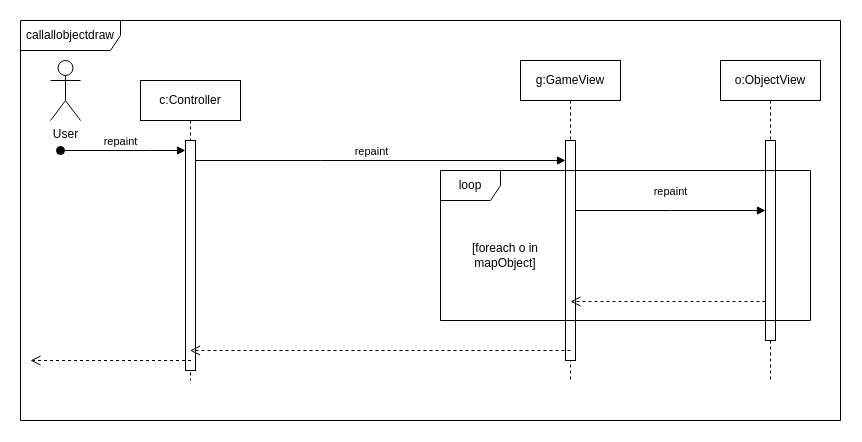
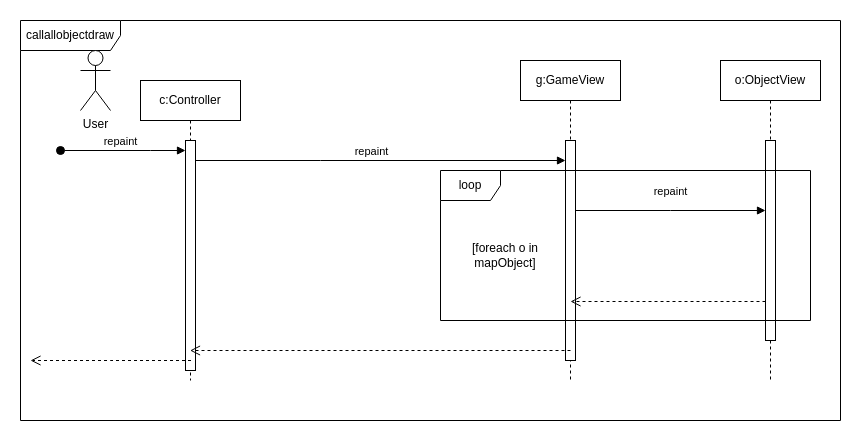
  <mxCell id="0" />
  <mxCell id="1" parent="0" />
  <mxCell id="2" value="c:Controller" style="shape=umlLifeline;perimeter=lifelinePerimeter;whiteSpace=wrap;html=1;container=0;dropTarget=0;collapsible=0;recursiveResize=0;outlineConnect=0;portConstraint=eastwest;newEdgeStyle={&quot;edgeStyle&quot;:&quot;elbowEdgeStyle&quot;,&quot;elbow&quot;:&quot;vertical&quot;,&quot;curved&quot;:0,&quot;rounded&quot;:0};" parent="1" vertex="1"><mxGeometry x="140" y="80" width="100" height="300" as="geometry" /></mxCell>
  <mxCell id="3" value="" style="html=1;points=[];perimeter=orthogonalPerimeter;outlineConnect=0;targetShapes=umlLifeline;portConstraint=eastwest;newEdgeStyle={&quot;edgeStyle&quot;:&quot;elbowEdgeStyle&quot;,&quot;elbow&quot;:&quot;vertical&quot;,&quot;curved&quot;:0,&quot;rounded&quot;:0};" parent="2" vertex="1"><mxGeometry x="45" y="60" width="10" height="230" as="geometry" /></mxCell>
  <mxCell id="4" value="repaint" style="html=1;verticalAlign=bottom;startArrow=oval;endArrow=block;startSize=8;edgeStyle=elbowEdgeStyle;elbow=vertical;curved=0;rounded=0;" parent="2" target="3" edge="1"><mxGeometry x="-0.04" relative="1" as="geometry"><mxPoint x="-80" y="70" as="sourcePoint" /><Array as="points"><mxPoint x="10" y="70" /><mxPoint x="-20" y="80" /></Array><mxPoint as="offset" /></mxGeometry></mxCell>
  <mxCell id="5" value="g:GameView" style="shape=umlLifeline;perimeter=lifelinePerimeter;whiteSpace=wrap;html=1;container=0;dropTarget=0;collapsible=0;recursiveResize=0;outlineConnect=0;portConstraint=eastwest;newEdgeStyle={&quot;edgeStyle&quot;:&quot;elbowEdgeStyle&quot;,&quot;elbow&quot;:&quot;vertical&quot;,&quot;curved&quot;:0,&quot;rounded&quot;:0};" parent="1" vertex="1"><mxGeometry x="520" y="60" width="100" height="320" as="geometry" /></mxCell>
  <mxCell id="6" value="" style="html=1;points=[];perimeter=orthogonalPerimeter;outlineConnect=0;targetShapes=umlLifeline;portConstraint=eastwest;newEdgeStyle={&quot;edgeStyle&quot;:&quot;elbowEdgeStyle&quot;,&quot;elbow&quot;:&quot;vertical&quot;,&quot;curved&quot;:0,&quot;rounded&quot;:0};" parent="5" vertex="1"><mxGeometry x="45" y="80" width="10" height="220" as="geometry" /></mxCell>
  <mxCell id="7" value="" style="html=1;verticalAlign=bottom;endArrow=block;edgeStyle=elbowEdgeStyle;elbow=vertical;curved=0;rounded=0;" parent="1" source="3" target="6" edge="1"><mxGeometry y="10" relative="1" as="geometry"><mxPoint x="225" y="150" as="sourcePoint" /><Array as="points"><mxPoint x="320" y="160" /><mxPoint x="210" y="140" /></Array><mxPoint as="offset" /></mxGeometry></mxCell>
  <mxCell id="8" value="repaint" style="edgeLabel;html=1;align=center;verticalAlign=middle;resizable=0;points=[];" vertex="1" connectable="0" parent="7"><mxGeometry x="-0.18" y="-1" relative="1" as="geometry"><mxPoint x="23" y="-11" as="offset" /></mxGeometry></mxCell>
  <mxCell id="9" value="repaint" style="html=1;verticalAlign=bottom;endArrow=block;edgeStyle=elbowEdgeStyle;elbow=vertical;curved=0;rounded=0;" parent="1" source="6" target="12" edge="1"><mxGeometry y="10" relative="1" as="geometry"><mxPoint x="400" y="200" as="sourcePoint" /><mxPoint x="830" y="200" as="targetPoint" /><Array as="points"><mxPoint x="670" y="210" /><mxPoint x="710" y="180" /></Array><mxPoint as="offset" /></mxGeometry></mxCell>
  <mxCell id="10" value="" style="html=1;verticalAlign=bottom;endArrow=open;dashed=1;endSize=8;edgeStyle=elbowEdgeStyle;elbow=vertical;curved=0;rounded=0;" parent="1" edge="1"><mxGeometry x="0.104" y="9" relative="1" as="geometry"><mxPoint x="570" y="301" as="targetPoint" /><mxPoint x="770" y="300" as="sourcePoint" /><mxPoint as="offset" /></mxGeometry></mxCell>
  <mxCell id="11" value="o:ObjectView" style="shape=umlLifeline;perimeter=lifelinePerimeter;whiteSpace=wrap;html=1;container=0;dropTarget=0;collapsible=0;recursiveResize=0;outlineConnect=0;portConstraint=eastwest;newEdgeStyle={&quot;edgeStyle&quot;:&quot;elbowEdgeStyle&quot;,&quot;elbow&quot;:&quot;vertical&quot;,&quot;curved&quot;:0,&quot;rounded&quot;:0};" parent="1" vertex="1"><mxGeometry x="720" y="60" width="100" height="320" as="geometry" /></mxCell>
  <mxCell id="12" value="" style="html=1;points=[];perimeter=orthogonalPerimeter;outlineConnect=0;targetShapes=umlLifeline;portConstraint=eastwest;newEdgeStyle={&quot;edgeStyle&quot;:&quot;elbowEdgeStyle&quot;,&quot;elbow&quot;:&quot;vertical&quot;,&quot;curved&quot;:0,&quot;rounded&quot;:0};" parent="11" vertex="1"><mxGeometry x="45" y="80" width="10" height="200" as="geometry" /></mxCell>
  <mxCell id="13" value="loop" style="shape=umlFrame;whiteSpace=wrap;html=1;pointerEvents=0;" parent="1" vertex="1"><mxGeometry x="440" y="170" width="370" height="150" as="geometry" /></mxCell>
  <mxCell id="14" value="" style="html=1;verticalAlign=bottom;endArrow=open;dashed=1;endSize=8;edgeStyle=elbowEdgeStyle;elbow=vertical;curved=0;rounded=0;" parent="1" target="2" edge="1"><mxGeometry relative="1" as="geometry"><mxPoint x="370" y="351" as="targetPoint" /><mxPoint x="570" y="350" as="sourcePoint" /></mxGeometry></mxCell>
  <mxCell id="15" value="[foreach o in mapObject]" style="text;html=1;strokeColor=none;fillColor=none;align=center;verticalAlign=middle;whiteSpace=wrap;rounded=0;" parent="1" vertex="1"><mxGeometry x="455" y="240" width="100" height="30" as="geometry" /></mxCell>
  <mxCell id="16" value="callallobjectdraw" style="shape=umlFrame;whiteSpace=wrap;html=1;pointerEvents=0;width=100;height=30;" parent="1" vertex="1"><mxGeometry x="20" width="820" height="400" as="geometry" y="20" /></mxCell>
- <mxCell id="17" value="User" style="shape=umlActor;verticalLabelPosition=bottom;verticalAlign=top;html=1;outlineConnect=0;" parent="1" vertex="1"><mxGeometry x="50" y="60" width="30" height="60" as="geometry" /></mxCell>
+ <mxCell id="17" value="User" style="shape=umlActor;verticalLabelPosition=bottom;verticalAlign=top;html=1;outlineConnect=0;" parent="1" vertex="1"><mxGeometry x="80" y="50" width="30" height="60" as="geometry" /></mxCell>
  <mxCell id="18" value="" style="html=1;verticalAlign=bottom;endArrow=open;dashed=1;endSize=8;edgeStyle=elbowEdgeStyle;elbow=vertical;curved=0;rounded=0;" edge="1" parent="1"><mxGeometry relative="1" as="geometry"><mxPoint y="360" as="targetPoint" x="30" /><mxPoint x="190.5" y="360" as="sourcePoint" /></mxGeometry></mxCell>
  <mxCell id="19" style="edgeStyle=orthogonalEdgeStyle;rounded=0;orthogonalLoop=1;jettySize=auto;html=1;exitX=0.5;exitY=1;exitDx=0;exitDy=0;" edge="1" parent="1" source="15" target="15"><mxGeometry relative="1" as="geometry" /></mxCell>
